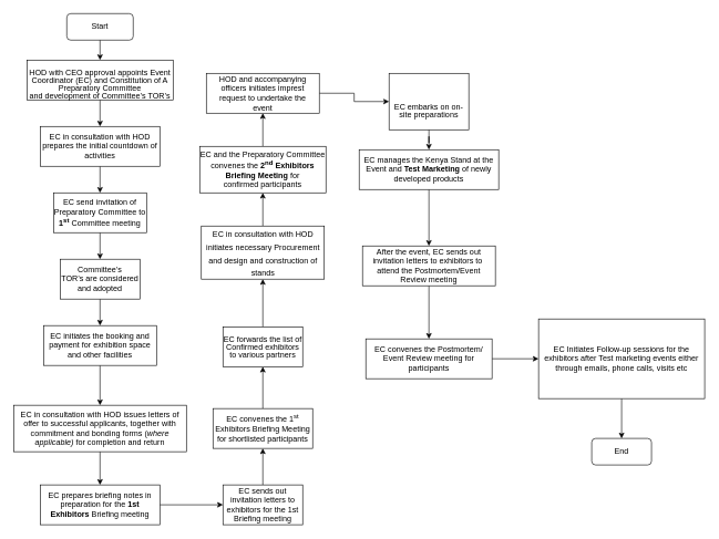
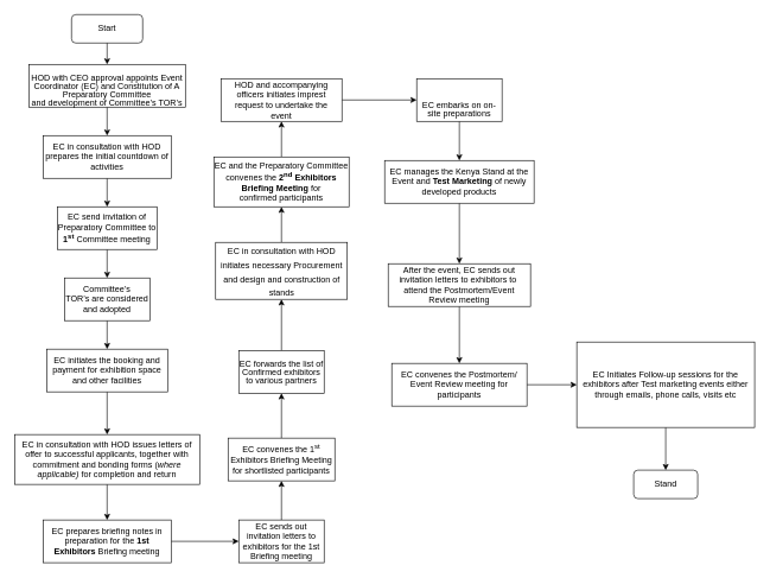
  <mxCell id="0" />
  <mxCell id="1" parent="0" />
  <mxCell id="2" value="Start" style="rounded=1;whiteSpace=wrap;html=1;" vertex="1" parent="1"><mxGeometry x="100" y="20" width="100" height="40" as="geometry" /></mxCell>
  <mxCell id="3" value="" style="edgeStyle=orthogonalEdgeStyle;rounded=0;orthogonalLoop=1;jettySize=auto;html=1;" edge="1" parent="1" source="4" target="7"><mxGeometry relative="1" as="geometry" /></mxCell>
  <mxCell id="4" value="&lt;br/&gt;&lt;p style=&quot;margin-bottom: 0in ; line-height: 100%&quot;&gt;&lt;font face=&quot;Arial, serif&quot;&gt;HOD with CEO approval appoints Event Coordinator (EC) and Constitution of A Preparatory Committee&lt;br/&gt; and development of Committee’s TOR’s&lt;/font&gt;&lt;/p&gt;&lt;br/&gt;" style="rounded=0;whiteSpace=wrap;html=1;" vertex="1" parent="1"><mxGeometry x="40" y="90" width="220" height="60" as="geometry" /></mxCell>
  <mxCell id="5" value="" style="endArrow=classic;html=1;exitX=0.5;exitY=1;exitDx=0;exitDy=0;" edge="1" parent="1" source="2" target="4"><mxGeometry width="50" height="50" relative="1" as="geometry"><mxPoint x="350" y="200" as="sourcePoint" /><mxPoint x="400" y="150" as="targetPoint" /></mxGeometry></mxCell>
  <mxCell id="6" value="" style="edgeStyle=orthogonalEdgeStyle;rounded=0;orthogonalLoop=1;jettySize=auto;html=1;" edge="1" parent="1" source="7" target="9"><mxGeometry relative="1" as="geometry" /></mxCell>
  <mxCell id="7" value="&lt;font face=&quot;Arial, serif&quot;&gt;EC in consultation with HOD prepares the initial &lt;/font&gt;&lt;font face=&quot;Arial, serif&quot;&gt;countdown&lt;/font&gt;&lt;font face=&quot;Arial, serif&quot;&gt; of activities&lt;/font&gt;" style="whiteSpace=wrap;html=1;rounded=0;" vertex="1" parent="1"><mxGeometry x="60" y="190" width="180" height="60" as="geometry" /></mxCell>
  <mxCell id="8" value="" style="edgeStyle=orthogonalEdgeStyle;rounded=0;orthogonalLoop=1;jettySize=auto;html=1;" edge="1" parent="1" source="9" target="11"><mxGeometry relative="1" as="geometry" /></mxCell>
  <mxCell id="9" value="&lt;font face=&quot;Arial, serif&quot;&gt;&lt;span lang=&quot;en-GB&quot;&gt;EC send invitation&lt;/span&gt;&lt;/font&gt;&lt;font face=&quot;Arial, serif&quot;&gt;&lt;span lang=&quot;en-GB&quot;&gt; of &lt;/span&gt;&lt;/font&gt;&lt;font face=&quot;Arial, serif&quot;&gt;&lt;span lang=&quot;en-US&quot;&gt;Preparatory Committee to &lt;/span&gt;&lt;/font&gt;&lt;font face=&quot;Arial, serif&quot;&gt;&lt;span lang=&quot;en-US&quot;&gt;&lt;b&gt;1&lt;/b&gt;&lt;/span&gt;&lt;/font&gt;&lt;sup&gt;&lt;font face=&quot;Arial, serif&quot;&gt;&lt;span lang=&quot;en-US&quot;&gt;&lt;b&gt;st&lt;/b&gt;&lt;/span&gt;&lt;/font&gt;&lt;/sup&gt;&lt;font face=&quot;Arial, serif&quot;&gt;&lt;b&gt; &lt;/b&gt;&lt;span lang=&quot;en-US&quot;&gt;Committee meeting&lt;/span&gt;&lt;/font&gt;" style="whiteSpace=wrap;html=1;rounded=0;" vertex="1" parent="1"><mxGeometry x="80" y="290" width="140" height="60" as="geometry" /></mxCell>
  <mxCell id="10" value="" style="edgeStyle=orthogonalEdgeStyle;rounded=0;orthogonalLoop=1;jettySize=auto;html=1;" edge="1" parent="1" source="11" target="13"><mxGeometry relative="1" as="geometry" /></mxCell>
  <mxCell id="11" value="&lt;font face=&quot;Arial, serif&quot;&gt;Committee’s&lt;br/&gt;TOR’s are considered and adopted&lt;/font&gt;&lt;br/&gt;" style="whiteSpace=wrap;html=1;rounded=0;" vertex="1" parent="1"><mxGeometry x="90" y="390" width="120" height="60" as="geometry" /></mxCell>
  <mxCell id="12" value="" style="edgeStyle=orthogonalEdgeStyle;rounded=0;orthogonalLoop=1;jettySize=auto;html=1;" edge="1" parent="1" source="13" target="15"><mxGeometry relative="1" as="geometry" /></mxCell>
  <mxCell id="13" value="&lt;font face=&quot;Arial, serif&quot;&gt;EC initiates the booking and payment for  exhibition space&lt;/font&gt;&lt;font face=&quot;Arial, serif&quot;&gt; and other facilities&lt;br&gt;&lt;/font&gt;" style="whiteSpace=wrap;html=1;rounded=0;" vertex="1" parent="1"><mxGeometry x="65" y="490" width="170" height="60" as="geometry" /></mxCell>
  <mxCell id="14" value="" style="edgeStyle=orthogonalEdgeStyle;rounded=0;orthogonalLoop=1;jettySize=auto;html=1;" edge="1" parent="1" source="15" target="17"><mxGeometry relative="1" as="geometry" /></mxCell>
  <mxCell id="15" value="&lt;font face=&quot;Arial, serif&quot;&gt;&lt;span lang=&quot;en-US&quot;&gt;EC&lt;/span&gt;&lt;/font&gt;&lt;font face=&quot;Arial, serif&quot;&gt; in consultation with HOD issues letters of offer to successful applicants, together with commitment and bonding forms (&lt;/font&gt;&lt;font face=&quot;Arial, serif&quot;&gt;&lt;i&gt;where applicable)&lt;/i&gt;&lt;/font&gt;&lt;font face=&quot;Arial, serif&quot;&gt; for completion and return&lt;/font&gt;" style="whiteSpace=wrap;html=1;rounded=0;" vertex="1" parent="1"><mxGeometry x="20" y="610" width="260" height="70" as="geometry" /></mxCell>
  <mxCell id="16" value="" style="edgeStyle=orthogonalEdgeStyle;rounded=0;orthogonalLoop=1;jettySize=auto;html=1;" edge="1" parent="1" source="17" target="19"><mxGeometry relative="1" as="geometry" /></mxCell>
  <mxCell id="17" value="&lt;font face=&quot;Arial, serif&quot;&gt;&lt;span lang=&quot;en-US&quot;&gt;EC&lt;/span&gt;&lt;/font&gt;&lt;font face=&quot;Arial, serif&quot;&gt; prepares briefing notes in preparation for the &lt;/font&gt;&lt;font face=&quot;Arial, serif&quot;&gt;&lt;b&gt;1st&lt;/b&gt;&lt;/font&gt;&lt;font face=&quot;Arial, serif&quot;&gt;&lt;b&gt; Exhibitors&lt;/b&gt;&lt;/font&gt;&lt;font face=&quot;Arial, serif&quot;&gt; Briefing meeting&lt;/font&gt;" style="whiteSpace=wrap;html=1;rounded=0;" vertex="1" parent="1"><mxGeometry x="60" y="730" width="180" height="60" as="geometry" /></mxCell>
  <mxCell id="18" value="" style="edgeStyle=orthogonalEdgeStyle;rounded=0;orthogonalLoop=1;jettySize=auto;html=1;" edge="1" parent="1" source="19" target="21"><mxGeometry relative="1" as="geometry" /></mxCell>
  <mxCell id="19" value="&lt;font face=&quot;Arial, serif&quot;&gt;&lt;span lang=&quot;en-US&quot;&gt;EC&lt;/span&gt;&lt;/font&gt;&lt;font face=&quot;Arial, serif&quot;&gt; sends out invitation letters to exhibitors for the &lt;/font&gt;&lt;font face=&quot;Arial, serif&quot;&gt;1st Briefing meeting&lt;/font&gt;" style="whiteSpace=wrap;html=1;rounded=0;" vertex="1" parent="1"><mxGeometry x="335" y="730" width="120" height="60" as="geometry" /></mxCell>
  <mxCell id="20" value="" style="edgeStyle=orthogonalEdgeStyle;rounded=0;orthogonalLoop=1;jettySize=auto;html=1;" edge="1" parent="1" source="21" target="23"><mxGeometry relative="1" as="geometry" /></mxCell>
  <mxCell id="21" value="&lt;font face=&quot;Arial, serif&quot;&gt;&lt;span lang=&quot;en-US&quot;&gt;EC&lt;/span&gt;&lt;/font&gt;&lt;font face=&quot;Arial, serif&quot;&gt; convenes the &lt;/font&gt;&lt;font face=&quot;Arial, serif&quot;&gt;1&lt;/font&gt;&lt;sup&gt;&lt;font face=&quot;Arial, serif&quot;&gt;st&lt;/font&gt;&lt;/sup&gt;&lt;font face=&quot;Arial, serif&quot;&gt;&lt;sup&gt; &lt;/sup&gt;Exhibitors Briefing Meeting&lt;/font&gt;&lt;font face=&quot;Arial, serif&quot;&gt; for shortlisted participants&lt;/font&gt;" style="whiteSpace=wrap;html=1;rounded=0;" vertex="1" parent="1"><mxGeometry x="320" y="615" width="150" height="60" as="geometry" /></mxCell>
  <mxCell id="22" value="" style="edgeStyle=orthogonalEdgeStyle;rounded=0;orthogonalLoop=1;jettySize=auto;html=1;" edge="1" parent="1" source="23" target="25"><mxGeometry relative="1" as="geometry" /></mxCell>
  <mxCell id="23" value="&lt;font style=&quot;font-size: 12px&quot;&gt;&lt;br&gt;&lt;/font&gt;&lt;p style=&quot;margin-top: 0.07in ; margin-bottom: 0.07in ; line-height: 100%&quot; lang=&quot;en-US&quot;&gt;&lt;font style=&quot;font-size: 12px&quot;&gt;&lt;font style=&quot;font-size: 12px&quot; face=&quot;Times New Roman, serif&quot;&gt;&lt;font style=&quot;font-size: 12px&quot; face=&quot;Arial, serif&quot;&gt;&lt;font style=&quot;font-size: 12px&quot;&gt;EC forwards the list of Confirmed exhibitors to various partners&lt;/font&gt;&lt;/font&gt;&lt;/font&gt;&lt;/font&gt;&lt;/p&gt;&lt;font style=&quot;font-size: 12px&quot;&gt;&lt;br&gt;&lt;/font&gt;" style="whiteSpace=wrap;html=1;rounded=0;" vertex="1" parent="1"><mxGeometry x="335" y="492" width="120" height="60" as="geometry" /></mxCell>
  <mxCell id="24" value="" style="edgeStyle=orthogonalEdgeStyle;rounded=0;orthogonalLoop=1;jettySize=auto;html=1;" edge="1" parent="1" source="25" target="27"><mxGeometry relative="1" as="geometry" /></mxCell>
  <mxCell id="25" value="&lt;font face=&quot;Times New Roman, serif&quot;&gt;&lt;font size=&quot;3&quot;&gt;&lt;font face=&quot;Arial, serif&quot;&gt;&lt;font style=&quot;font-size: 12px&quot;&gt;EC in consultation with HOD initiates necessary Procurement and design and construction of stands&lt;/font&gt;&lt;/font&gt;&lt;/font&gt;&lt;/font&gt;" style="whiteSpace=wrap;html=1;rounded=0;" vertex="1" parent="1"><mxGeometry x="302.5" y="340" width="185" height="80" as="geometry" /></mxCell>
  <mxCell id="26" value="" style="edgeStyle=orthogonalEdgeStyle;rounded=0;orthogonalLoop=1;jettySize=auto;html=1;" edge="1" parent="1" source="27" target="29"><mxGeometry relative="1" as="geometry" /></mxCell>
  <mxCell id="27" value="&lt;font face=&quot;Arial, serif&quot;&gt;&lt;span lang=&quot;en-US&quot;&gt;EC&lt;/span&gt;&lt;/font&gt;&lt;font face=&quot;Arial, serif&quot;&gt; and the Preparatory Committee convenes the &lt;/font&gt;&lt;font face=&quot;Arial, serif&quot;&gt;&lt;b&gt;2&lt;/b&gt;&lt;/font&gt;&lt;sup&gt;&lt;font face=&quot;Arial, serif&quot;&gt;&lt;b&gt;nd&lt;/b&gt;&lt;/font&gt;&lt;/sup&gt;&lt;font face=&quot;Arial, serif&quot;&gt;&lt;b&gt; Exhibitors Briefing Meeting&lt;/b&gt;&lt;/font&gt;&lt;font face=&quot;Arial, serif&quot;&gt; for&lt;br&gt;confirmed participants&lt;/font&gt;" style="whiteSpace=wrap;html=1;rounded=0;" vertex="1" parent="1"><mxGeometry x="300" y="220" width="190" height="70" as="geometry" /></mxCell>
  <mxCell id="28" value="" style="edgeStyle=orthogonalEdgeStyle;rounded=0;orthogonalLoop=1;jettySize=auto;html=1;" edge="1" parent="1" source="29" target="31"><mxGeometry relative="1" as="geometry" /></mxCell>
  <mxCell id="29" value="&lt;font face=&quot;Arial, serif&quot;&gt;HOD and accompanying officers initiates imprest request to undertake the&lt;br&gt;event&lt;/font&gt;" style="whiteSpace=wrap;html=1;rounded=0;" vertex="1" parent="1"><mxGeometry x="310" y="110" width="170" height="60" as="geometry" /></mxCell>
  <mxCell id="30" value="" style="edgeStyle=orthogonalEdgeStyle;rounded=0;orthogonalLoop=1;jettySize=auto;html=1;" edge="1" parent="1" source="31" target="33"><mxGeometry relative="1" as="geometry" /></mxCell>
- <mxCell id="31" value="&lt;br&gt;&lt;p style=&quot;margin-bottom: 0in ; line-height: 100%&quot;&gt;&lt;font face=&quot;Arial, serif&quot;&gt;&lt;span lang=&quot;en-US&quot;&gt;EC&lt;/span&gt;&lt;/font&gt;&lt;font face=&quot;Arial, serif&quot;&gt; embarks on on-site preparations&lt;/font&gt;&lt;/p&gt;" style="whiteSpace=wrap;html=1;rounded=0;" vertex="1" parent="1"><mxGeometry x="585" y="110" width="120" height="85" as="geometry" /></mxCell>
+ <mxCell id="31" value="&lt;br&gt;&lt;p style=&quot;margin-bottom: 0in ; line-height: 100%&quot;&gt;&lt;font face=&quot;Arial, serif&quot;&gt;&lt;span lang=&quot;en-US&quot;&gt;EC&lt;/span&gt;&lt;/font&gt;&lt;font face=&quot;Arial, serif&quot;&gt; embarks on on-site preparations&lt;/font&gt;&lt;/p&gt;" style="whiteSpace=wrap;html=1;rounded=0;" vertex="1" parent="1"><mxGeometry x="585" y="110" width="120" height="60" as="geometry" /></mxCell>
  <mxCell id="32" value="" style="edgeStyle=orthogonalEdgeStyle;rounded=0;orthogonalLoop=1;jettySize=auto;html=1;" edge="1" parent="1" source="33" target="35"><mxGeometry relative="1" as="geometry" /></mxCell>
  <mxCell id="33" value="&lt;font style=&quot;font-size: 12px&quot; color=&quot;#000000&quot;&gt;&lt;font style=&quot;font-size: 12px&quot; face=&quot;Arial, serif&quot;&gt;&lt;font style=&quot;font-size: 12px&quot;&gt;&lt;span lang=&quot;en-US&quot;&gt;EC &lt;/span&gt;&lt;/font&gt;&lt;/font&gt;&lt;/font&gt;&lt;font style=&quot;font-size: 12px&quot; color=&quot;#000000&quot;&gt;&lt;font style=&quot;font-size: 12px&quot; face=&quot;Arial, serif&quot;&gt;&lt;font style=&quot;font-size: 12px&quot;&gt;manages the Kenya Stand at the Event&lt;/font&gt;&lt;/font&gt;&lt;/font&gt;&lt;font face=&quot;Arial, serif&quot;&gt;&lt;font style=&quot;font-size: 12px&quot; face=&quot;Arial, serif&quot;&gt;&lt;font style=&quot;font-size: 12px&quot;&gt;&lt;span lang=&quot;en-US&quot;&gt; and&lt;/span&gt;&lt;/font&gt;&lt;/font&gt; &lt;span lang=&quot;en-GB&quot;&gt;&lt;b&gt;Test Marketing&lt;/b&gt;&lt;/span&gt;&lt;/font&gt;&lt;font face=&quot;Arial, serif&quot;&gt;&lt;span lang=&quot;en-GB&quot;&gt; of newly developed products&lt;/span&gt;&lt;/font&gt;" style="whiteSpace=wrap;html=1;rounded=0;" vertex="1" parent="1"><mxGeometry x="540" y="225" width="210" height="60" as="geometry" /></mxCell>
  <mxCell id="34" value="" style="edgeStyle=orthogonalEdgeStyle;rounded=0;orthogonalLoop=1;jettySize=auto;html=1;" edge="1" parent="1" source="35" target="37"><mxGeometry relative="1" as="geometry" /></mxCell>
  <mxCell id="35" value="&lt;font face=&quot;Arial, serif&quot;&gt;After the event, &lt;/font&gt;&lt;font face=&quot;Arial, serif&quot;&gt;&lt;span lang=&quot;en-US&quot;&gt;EC&lt;/span&gt;&lt;/font&gt;&lt;font face=&quot;Arial, serif&quot;&gt; sends out invitation letters to exhibitors to&amp;nbsp; attend the &lt;/font&gt;&lt;font face=&quot;Arial, serif&quot;&gt;Postmortem/Event Review meeting&lt;/font&gt;" style="whiteSpace=wrap;html=1;rounded=0;" vertex="1" parent="1"><mxGeometry x="545" y="370" width="200" height="60" as="geometry" /></mxCell>
  <mxCell id="36" value="" style="edgeStyle=orthogonalEdgeStyle;rounded=0;orthogonalLoop=1;jettySize=auto;html=1;" edge="1" parent="1" source="37" target="40"><mxGeometry relative="1" as="geometry" /></mxCell>
  <mxCell id="37" value="&lt;font face=&quot;Arial, serif&quot;&gt;&lt;span lang=&quot;en-US&quot;&gt;EC&lt;/span&gt;&lt;/font&gt;&lt;font face=&quot;Arial, serif&quot;&gt; convenes the&lt;/font&gt;&lt;font face=&quot;Arial, serif&quot;&gt;&lt;b&gt; &lt;/b&gt;Postmortem/ Event Review meeting&lt;/font&gt;&lt;font face=&quot;Arial, serif&quot;&gt; for participants&lt;/font&gt;" style="whiteSpace=wrap;html=1;rounded=0;" vertex="1" parent="1"><mxGeometry x="550" y="510" width="190" height="60" as="geometry" /></mxCell>
- <mxCell id="38" value="End" style="rounded=1;whiteSpace=wrap;html=1;" vertex="1" parent="1"><mxGeometry x="890" y="660" width="90" height="40" as="geometry" /></mxCell>
+ <mxCell id="38" value="Stand" style="rounded=1;whiteSpace=wrap;html=1;" vertex="1" parent="1"><mxGeometry x="890" y="660" width="90" height="40" as="geometry" /></mxCell>
  <mxCell id="39" value="" style="edgeStyle=orthogonalEdgeStyle;rounded=0;orthogonalLoop=1;jettySize=auto;html=1;" edge="1" parent="1" source="40" target="38"><mxGeometry relative="1" as="geometry" /></mxCell>
  <mxCell id="40" value="&lt;font style=&quot;font-size: 12px&quot; face=&quot;Arial, serif&quot;&gt;&lt;span lang=&quot;en-US&quot;&gt;EC Initiates &lt;/span&gt;&lt;/font&gt;&lt;font style=&quot;font-size: 12px&quot; face=&quot;Arial, serif&quot;&gt;Follow-up sessions&lt;/font&gt;&lt;font style=&quot;font-size: 12px&quot; face=&quot;Arial, serif&quot;&gt;&lt;span lang=&quot;en-US&quot;&gt; for the exhibitors &lt;/span&gt;&lt;/font&gt;&lt;font style=&quot;font-size: 12px&quot; face=&quot;Arial, serif&quot;&gt;after&lt;/font&gt;&lt;font style=&quot;font-size: 12px&quot; face=&quot;Arial, serif&quot;&gt; Test marketing events&lt;/font&gt;&lt;font style=&quot;font-size: 12px&quot; face=&quot;Arial, serif&quot;&gt;&lt;span lang=&quot;en-US&quot;&gt; either through emails, phone calls, visits etc&lt;/span&gt;&lt;/font&gt;" style="whiteSpace=wrap;html=1;rounded=0;" vertex="1" parent="1"><mxGeometry x="810" y="480" width="250" height="120" as="geometry" /></mxCell>
